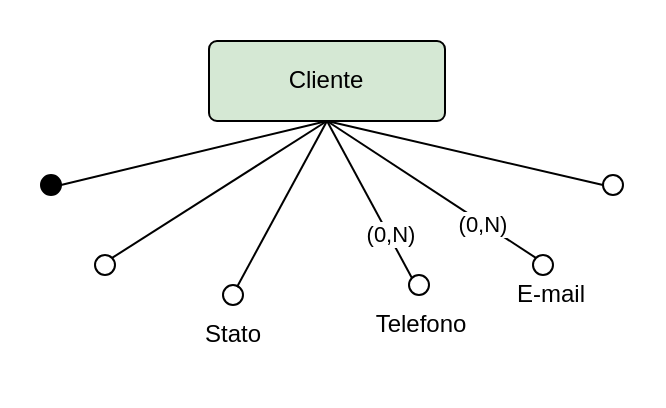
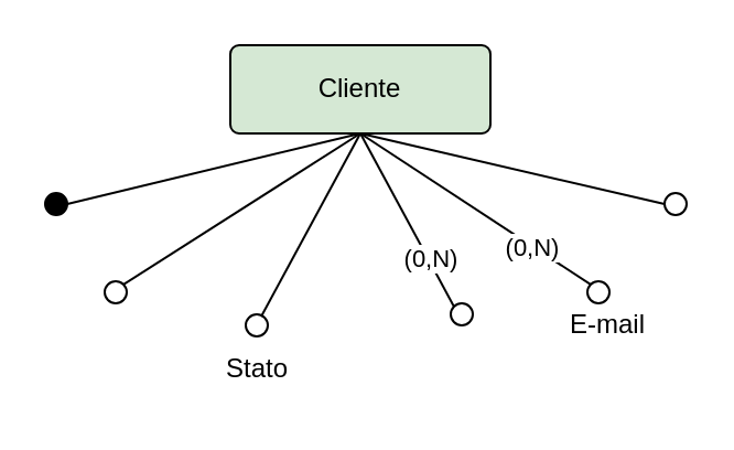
  <mxCell id="0" />
  <mxCell id="1" parent="0" />
  <mxCell id="2" value="Cliente" style="rounded=1;arcSize=10;whiteSpace=wrap;html=1;align=center;fillColor=#d5e8d4;" parent="1" vertex="1"><mxGeometry x="104" y="20" width="118" height="40" as="geometry" /></mxCell>
  <mxCell id="3" value="" style="ellipse;whiteSpace=wrap;html=1;aspect=fixed;" parent="1" vertex="1"><mxGeometry x="47" y="127" width="10" height="10" as="geometry" /></mxCell>
  <mxCell id="4" value="" style="ellipse;whiteSpace=wrap;html=1;aspect=fixed;fillColor=#000000;" parent="1" vertex="1"><mxGeometry x="20" y="87" width="10" height="10" as="geometry" /></mxCell>
  <mxCell id="5" value="" style="ellipse;whiteSpace=wrap;html=1;aspect=fixed;" parent="1" vertex="1"><mxGeometry x="111" y="142" width="10" height="10" as="geometry" /></mxCell>
  <mxCell id="6" value="" style="ellipse;whiteSpace=wrap;html=1;aspect=fixed;" parent="1" vertex="1"><mxGeometry x="204" y="137" width="10" height="10" as="geometry" /></mxCell>
  <mxCell id="7" value="" style="ellipse;whiteSpace=wrap;html=1;aspect=fixed;" parent="1" vertex="1"><mxGeometry x="301" y="87" width="10" height="10" as="geometry" /></mxCell>
  <mxCell id="8" value="Stato" style="text;html=1;align=center;verticalAlign=middle;resizable=0;points=[];autosize=1;strokeColor=none;fillColor=none;" parent="1" vertex="1"><mxGeometry x="91" y="152" width="50" height="30" as="geometry" /></mxCell>
  <mxCell id="9" value="" style="endArrow=none;html=1;rounded=0;entryX=0.5;entryY=1;entryDx=0;entryDy=0;" parent="1" target="2" edge="1"><mxGeometry width="50" height="50" relative="1" as="geometry"><mxPoint x="118" y="143" as="sourcePoint" /><mxPoint x="188" y="122" as="targetPoint" /></mxGeometry></mxCell>
  <mxCell id="10" value="" style="ellipse;whiteSpace=wrap;html=1;aspect=fixed;" parent="1" vertex="1"><mxGeometry x="266" y="127" width="10" height="10" as="geometry" /></mxCell>
- <mxCell id="11" value="Telefono" style="text;html=1;align=center;verticalAlign=middle;resizable=0;points=[];autosize=1;strokeColor=none;fillColor=none;" parent="1" vertex="1"><mxGeometry x="175" y="147" width="70" height="30" as="geometry" /></mxCell>
  <mxCell id="12" value="E-mail" style="text;html=1;align=center;verticalAlign=middle;resizable=0;points=[];autosize=1;strokeColor=none;fillColor=none;" parent="1" vertex="1"><mxGeometry x="245" y="132" width="60" height="30" as="geometry" /></mxCell>
  <mxCell id="13" value="" style="endArrow=none;html=1;rounded=0;entryX=0.5;entryY=1;entryDx=0;entryDy=0;exitX=0;exitY=0;exitDx=0;exitDy=0;" parent="1" source="10" target="2" edge="1"><mxGeometry width="50" height="50" relative="1" as="geometry"><mxPoint x="310" y="112" as="sourcePoint" /><mxPoint x="360" y="62" as="targetPoint" /></mxGeometry></mxCell>
  <mxCell id="14" value="(0,N)" style="edgeLabel;html=1;align=center;verticalAlign=middle;resizable=0;points=[];" parent="13" vertex="1" connectable="0"><mxGeometry x="-0.492" y="1" relative="1" as="geometry"><mxPoint as="offset" /></mxGeometry></mxCell>
  <mxCell id="15" value="" style="endArrow=none;html=1;rounded=0;entryX=0.5;entryY=1;entryDx=0;entryDy=0;exitX=1;exitY=0.5;exitDx=0;exitDy=0;" parent="1" source="4" target="2" edge="1"><mxGeometry width="50" height="50" relative="1" as="geometry"><mxPoint x="65" y="122" as="sourcePoint" /><mxPoint x="115" y="72" as="targetPoint" /></mxGeometry></mxCell>
  <mxCell id="16" value="" style="endArrow=none;html=1;rounded=0;entryX=0.5;entryY=1;entryDx=0;entryDy=0;exitX=1;exitY=0;exitDx=0;exitDy=0;" parent="1" source="3" target="2" edge="1"><mxGeometry width="50" height="50" relative="1" as="geometry"><mxPoint x="78" y="137" as="sourcePoint" /><mxPoint x="128" y="87" as="targetPoint" /></mxGeometry></mxCell>
  <mxCell id="17" value="" style="endArrow=none;html=1;rounded=0;entryX=0.5;entryY=1;entryDx=0;entryDy=0;exitX=0;exitY=0;exitDx=0;exitDy=0;" parent="1" source="6" target="2" edge="1"><mxGeometry width="50" height="50" relative="1" as="geometry"><mxPoint x="194" y="177" as="sourcePoint" /><mxPoint x="244" y="127" as="targetPoint" /></mxGeometry></mxCell>
  <mxCell id="18" value="(0,N)" style="edgeLabel;html=1;align=center;verticalAlign=middle;resizable=0;points=[];" parent="17" vertex="1" connectable="0"><mxGeometry x="-0.457" y="-1" relative="1" as="geometry"><mxPoint as="offset" /></mxGeometry></mxCell>
  <mxCell id="19" value="" style="endArrow=none;html=1;rounded=0;exitX=0.5;exitY=1;exitDx=0;exitDy=0;entryX=0;entryY=0.5;entryDx=0;entryDy=0;" parent="1" source="2" target="7" edge="1"><mxGeometry width="50" height="50" relative="1" as="geometry"><mxPoint x="266" y="82" as="sourcePoint" /><mxPoint x="305" y="72" as="targetPoint" /></mxGeometry></mxCell>
